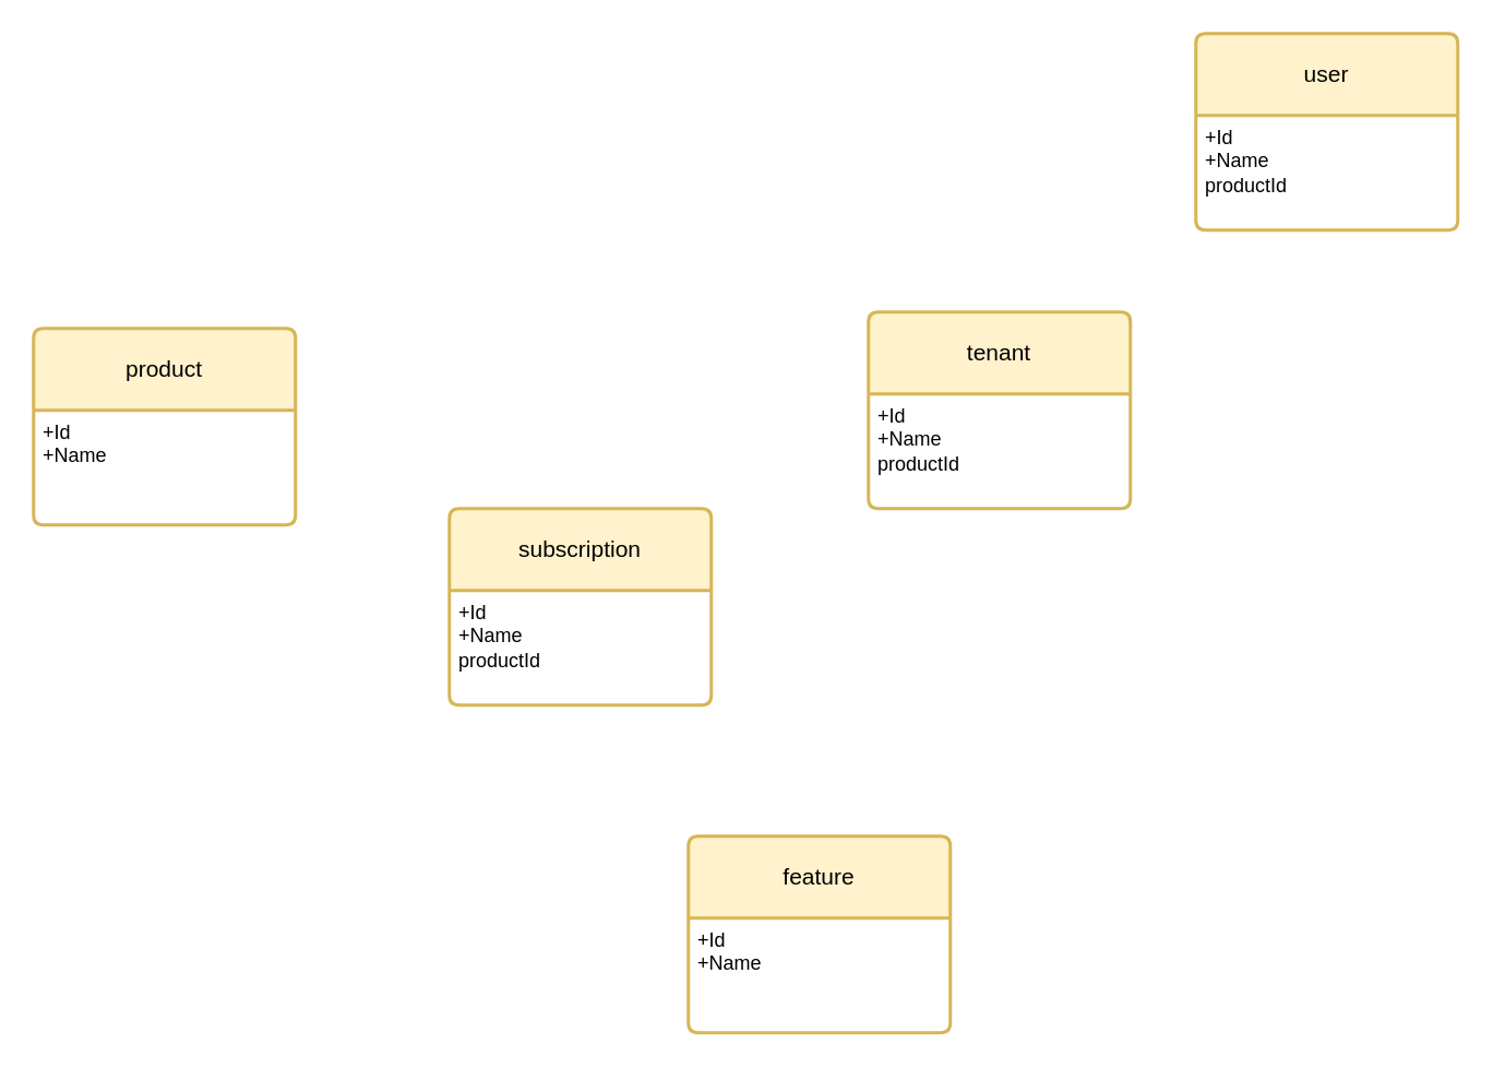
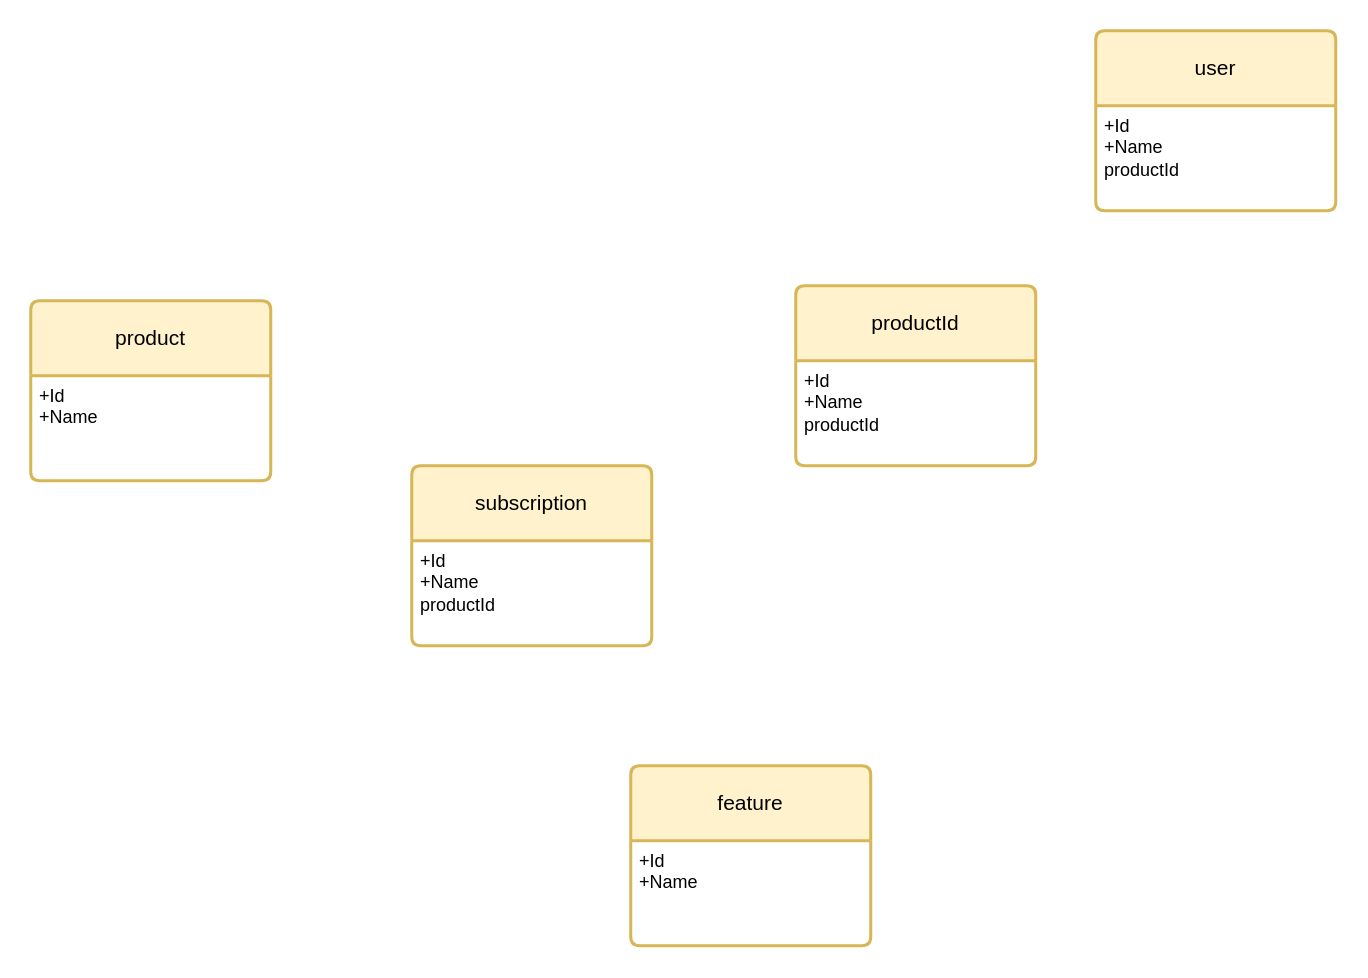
  <mxCell id="0" />
  <mxCell id="1" parent="0" />
  <mxCell id="2" value="subscription" style="swimlane;childLayout=stackLayout;horizontal=1;startSize=50;horizontalStack=0;rounded=1;fontSize=14;fontStyle=0;strokeWidth=2;resizeParent=0;resizeLast=1;shadow=0;dashed=0;align=center;arcSize=4;whiteSpace=wrap;html=1;fillColor=#fff2cc;strokeColor=#d6b656;" parent="1" vertex="1"><mxGeometry x="274" y="310" width="160" height="120" as="geometry" /></mxCell>
  <mxCell id="3" value="+Id&lt;br&gt;+Name&lt;br&gt;productId&lt;br&gt;" style="align=left;strokeColor=none;fillColor=none;spacingLeft=4;fontSize=12;verticalAlign=top;resizable=0;rotatable=0;part=1;html=1;" parent="2" vertex="1"><mxGeometry y="50" width="160" height="70" as="geometry" /></mxCell>
  <mxCell id="4" value="feature" style="swimlane;childLayout=stackLayout;horizontal=1;startSize=50;horizontalStack=0;rounded=1;fontSize=14;fontStyle=0;strokeWidth=2;resizeParent=0;resizeLast=1;shadow=0;dashed=0;align=center;arcSize=4;whiteSpace=wrap;html=1;fillColor=#fff2cc;strokeColor=#d6b656;" vertex="1" parent="1"><mxGeometry x="420" y="510" width="160" height="120" as="geometry" /></mxCell>
  <mxCell id="5" value="+Id&lt;br&gt;+Name&lt;br&gt;" style="align=left;strokeColor=none;fillColor=none;spacingLeft=4;fontSize=12;verticalAlign=top;resizable=0;rotatable=0;part=1;html=1;" vertex="1" parent="4"><mxGeometry y="50" width="160" height="70" as="geometry" /></mxCell>
  <mxCell id="6" value="product" style="swimlane;childLayout=stackLayout;horizontal=1;startSize=50;horizontalStack=0;rounded=1;fontSize=14;fontStyle=0;strokeWidth=2;resizeParent=0;resizeLast=1;shadow=0;dashed=0;align=center;arcSize=4;whiteSpace=wrap;html=1;fillColor=#fff2cc;strokeColor=#d6b656;" vertex="1" parent="1"><mxGeometry x="20" y="200" width="160" height="120" as="geometry" /></mxCell>
  <mxCell id="7" value="+Id&lt;br&gt;+Name&lt;br&gt;" style="align=left;strokeColor=none;fillColor=none;spacingLeft=4;fontSize=12;verticalAlign=top;resizable=0;rotatable=0;part=1;html=1;" vertex="1" parent="6"><mxGeometry y="50" width="160" height="70" as="geometry" /></mxCell>
- <mxCell id="8" value="tenant" style="swimlane;childLayout=stackLayout;horizontal=1;startSize=50;horizontalStack=0;rounded=1;fontSize=14;fontStyle=0;strokeWidth=2;resizeParent=0;resizeLast=1;shadow=0;dashed=0;align=center;arcSize=4;whiteSpace=wrap;html=1;fillColor=#fff2cc;strokeColor=#d6b656;" vertex="1" parent="1"><mxGeometry x="530" y="190" width="160" height="120" as="geometry" /></mxCell>
+ <mxCell id="8" value="productId" style="swimlane;childLayout=stackLayout;horizontal=1;startSize=50;horizontalStack=0;rounded=1;fontSize=14;fontStyle=0;strokeWidth=2;resizeParent=0;resizeLast=1;shadow=0;dashed=0;align=center;arcSize=4;whiteSpace=wrap;html=1;fillColor=#fff2cc;strokeColor=#d6b656;" vertex="1" parent="1"><mxGeometry x="530" y="190" width="160" height="120" as="geometry" /></mxCell>
  <mxCell id="9" value="+Id&lt;br&gt;+Name&lt;br&gt;productId&lt;br&gt;" style="align=left;strokeColor=none;fillColor=none;spacingLeft=4;fontSize=12;verticalAlign=top;resizable=0;rotatable=0;part=1;html=1;" vertex="1" parent="8"><mxGeometry y="50" width="160" height="70" as="geometry" /></mxCell>
  <mxCell id="10" value="user&lt;br&gt;" style="swimlane;childLayout=stackLayout;horizontal=1;startSize=50;horizontalStack=0;rounded=1;fontSize=14;fontStyle=0;strokeWidth=2;resizeParent=0;resizeLast=1;shadow=0;dashed=0;align=center;arcSize=4;whiteSpace=wrap;html=1;fillColor=#fff2cc;strokeColor=#d6b656;" vertex="1" parent="1"><mxGeometry x="730" y="20" width="160" height="120" as="geometry" /></mxCell>
  <mxCell id="11" value="+Id&lt;br&gt;+Name&lt;br&gt;productId&lt;br&gt;" style="align=left;strokeColor=none;fillColor=none;spacingLeft=4;fontSize=12;verticalAlign=top;resizable=0;rotatable=0;part=1;html=1;" vertex="1" parent="10"><mxGeometry y="50" width="160" height="70" as="geometry" /></mxCell>
